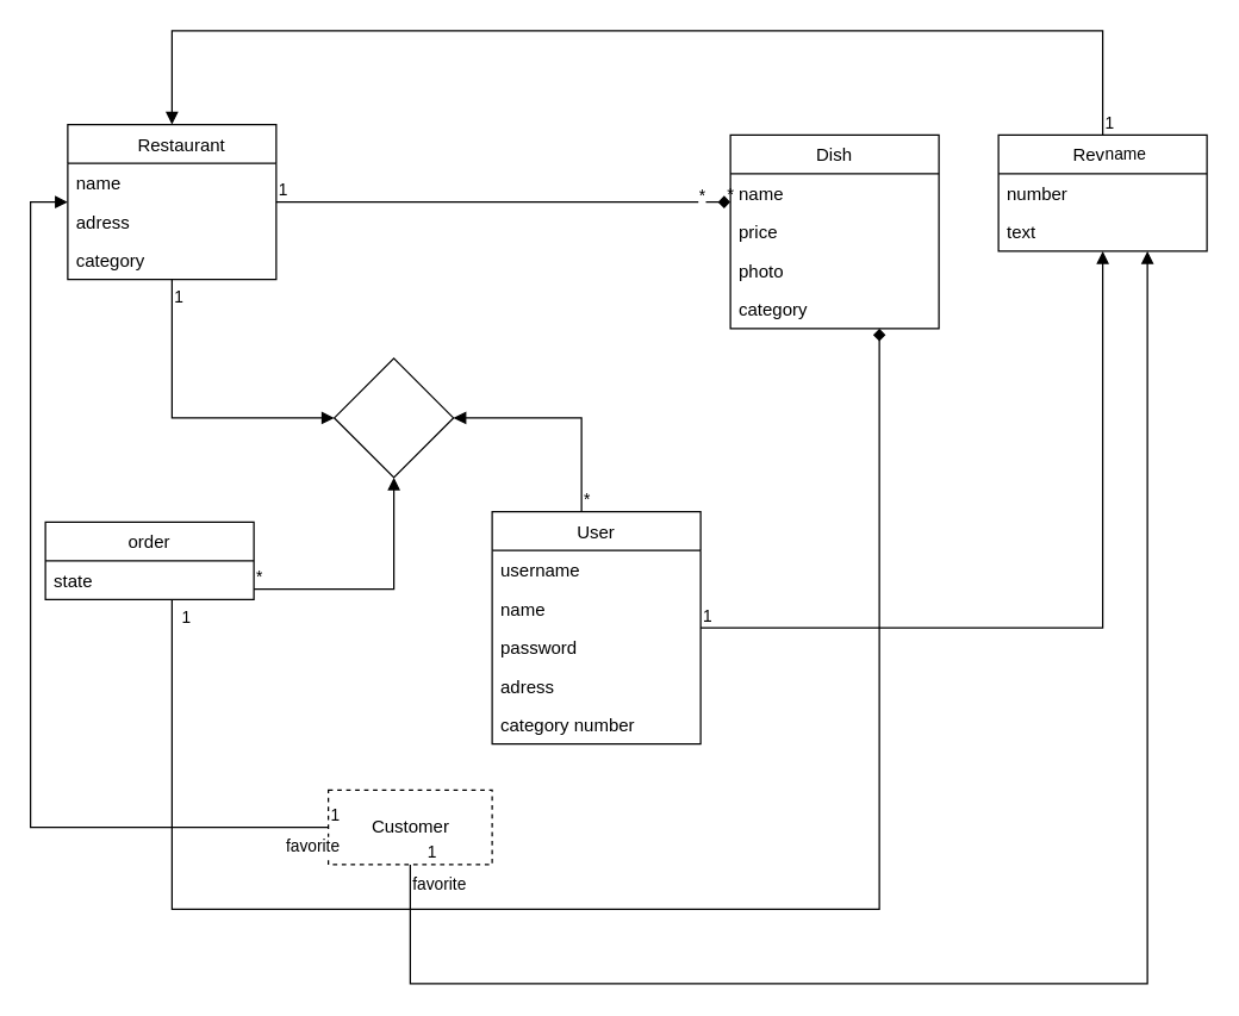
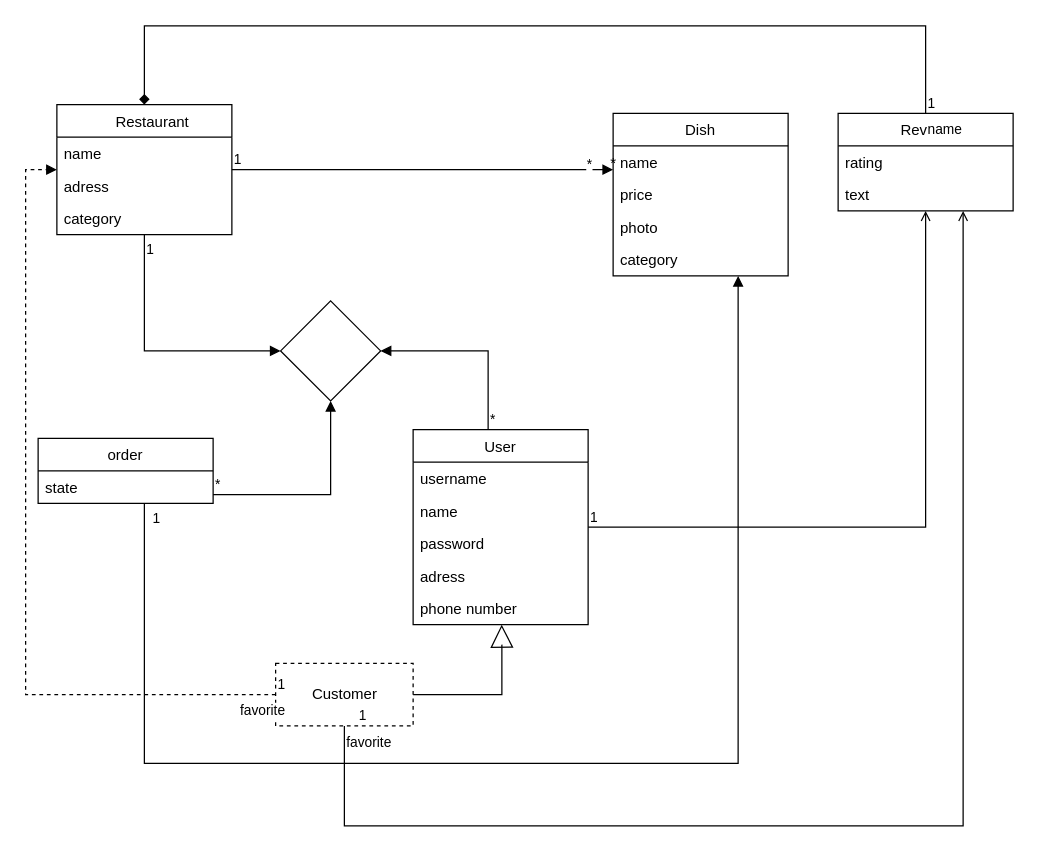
  <mxCell id="0" />
  <mxCell id="1" parent="0" />
  <mxCell id="2" value="Customer" style="html=1;dashed=1;" vertex="1" parent="1"><mxGeometry x="220" y="530" width="110" height="50" as="geometry" /></mxCell>
- <mxCell id="4" value="" style="endArrow=diamond;endFill=1;html=1;edgeStyle=orthogonalEdgeStyle;align=left;verticalAlign=top;rounded=0;" edge="1" parent="1" source="23" target="27"><mxGeometry x="-1" relative="1" as="geometry"><mxPoint x="170" y="135" as="sourcePoint" /><mxPoint x="304" y="142" as="targetPoint" /><Array as="points"><mxPoint x="420" y="135" /><mxPoint x="420" y="135" /></Array></mxGeometry></mxCell>
+ <mxCell id="3" value="" style="endArrow=block;endSize=16;endFill=0;html=1;rounded=0;" edge="1" parent="1" source="2" target="17"><mxGeometry width="160" relative="1" as="geometry"><mxPoint x="236" y="470" as="sourcePoint" /><mxPoint x="401" y="420" as="targetPoint" /><Array as="points"><mxPoint x="401" y="555" /><mxPoint x="401" y="515" /></Array></mxGeometry></mxCell>
+ <mxCell id="4" value="" style="endArrow=block;endFill=1;html=1;edgeStyle=orthogonalEdgeStyle;align=left;verticalAlign=top;rounded=0;" edge="1" parent="1" source="23" target="27"><mxGeometry x="-1" relative="1" as="geometry"><mxPoint x="170" y="135" as="sourcePoint" /><mxPoint x="304" y="142" as="targetPoint" /><Array as="points"><mxPoint x="420" y="135" /><mxPoint x="420" y="135" /></Array></mxGeometry></mxCell>
  <mxCell id="5" value="1" style="edgeLabel;resizable=0;html=1;align=left;verticalAlign=bottom;" connectable="0" vertex="1" parent="4"><mxGeometry x="-1" relative="1" as="geometry" /></mxCell>
  <mxCell id="6" value="*" style="edgeLabel;html=1;align=center;verticalAlign=middle;resizable=0;points=[];" vertex="1" connectable="0" parent="4"><mxGeometry x="0.328" y="-4" relative="1" as="geometry"><mxPoint x="82" y="-9" as="offset" /></mxGeometry></mxCell>
  <mxCell id="7" value="*" style="text;html=1;align=center;verticalAlign=middle;resizable=0;points=[];autosize=1;strokeColor=none;fillColor=none;" vertex="1" parent="1"><mxGeometry x="480" y="120" width="20" height="20" as="geometry" /></mxCell>
  <mxCell id="8" value="" style="rhombus;whiteSpace=wrap;html=1;" vertex="1" parent="1"><mxGeometry x="224" y="240" width="80" height="80" as="geometry" /></mxCell>
  <mxCell id="9" value="" style="endArrow=block;endFill=1;html=1;edgeStyle=orthogonalEdgeStyle;align=left;verticalAlign=top;rounded=0;" edge="1" parent="1" source="39" target="8"><mxGeometry x="-1" relative="1" as="geometry"><mxPoint x="170" y="395" as="sourcePoint" /><mxPoint x="490" y="340" as="targetPoint" /><Array as="points"><mxPoint x="264" y="395" /></Array></mxGeometry></mxCell>
  <mxCell id="10" value="*" style="edgeLabel;resizable=0;html=1;align=left;verticalAlign=bottom;" connectable="0" vertex="1" parent="9"><mxGeometry x="-1" relative="1" as="geometry" /></mxCell>
  <mxCell id="11" value="" style="endArrow=block;endFill=1;html=1;edgeStyle=orthogonalEdgeStyle;align=left;verticalAlign=top;rounded=0;" edge="1" parent="1" source="17" target="8"><mxGeometry x="-1" relative="1" as="geometry"><mxPoint x="390" y="370" as="sourcePoint" /><mxPoint x="490" y="340" as="targetPoint" /><Array as="points"><mxPoint x="390" y="280" /></Array></mxGeometry></mxCell>
  <mxCell id="12" value="*" style="edgeLabel;resizable=0;html=1;align=left;verticalAlign=bottom;" connectable="0" vertex="1" parent="11"><mxGeometry x="-1" relative="1" as="geometry" /></mxCell>
  <mxCell id="13" value="" style="endArrow=block;endFill=1;html=1;edgeStyle=orthogonalEdgeStyle;align=left;verticalAlign=top;rounded=0;" edge="1" parent="1" source="23" target="8"><mxGeometry x="-1" relative="1" as="geometry"><mxPoint x="115" y="160" as="sourcePoint" /><mxPoint x="490" y="340" as="targetPoint" /><Array as="points"><mxPoint x="115" y="280" /></Array></mxGeometry></mxCell>
  <mxCell id="14" value="1" style="edgeLabel;resizable=0;html=1;align=left;verticalAlign=bottom;" connectable="0" vertex="1" parent="13"><mxGeometry x="-1" relative="1" as="geometry"><mxPoint y="20" as="offset" /></mxGeometry></mxCell>
- <mxCell id="15" value="" style="endArrow=diamond;endFill=1;html=1;edgeStyle=orthogonalEdgeStyle;align=left;verticalAlign=top;rounded=0;" edge="1" parent="1" source="39" target="27"><mxGeometry x="-1" relative="1" as="geometry"><mxPoint x="115" y="450" as="sourcePoint" /><mxPoint x="590" y="160" as="targetPoint" /><Array as="points"><mxPoint x="115" y="610" /><mxPoint x="590" y="610" /></Array></mxGeometry></mxCell>
+ <mxCell id="15" value="" style="endArrow=block;endFill=1;html=1;edgeStyle=orthogonalEdgeStyle;align=left;verticalAlign=top;rounded=0;" edge="1" parent="1" source="39" target="27"><mxGeometry x="-1" relative="1" as="geometry"><mxPoint x="115" y="450" as="sourcePoint" /><mxPoint x="590" y="160" as="targetPoint" /><Array as="points"><mxPoint x="115" y="610" /><mxPoint x="590" y="610" /></Array></mxGeometry></mxCell>
  <mxCell id="16" value="1" style="edgeLabel;resizable=0;html=1;align=left;verticalAlign=bottom;" connectable="0" vertex="1" parent="15"><mxGeometry x="-1" relative="1" as="geometry"><mxPoint x="5" y="20" as="offset" /></mxGeometry></mxCell>
  <mxCell id="17" value="User" style="swimlane;fontStyle=0;childLayout=stackLayout;horizontal=1;startSize=26;fillColor=none;horizontalStack=0;resizeParent=1;resizeParentMax=0;resizeLast=0;collapsible=1;marginBottom=0;" vertex="1" parent="1"><mxGeometry x="330" y="343" width="140" height="156" as="geometry" /></mxCell>
  <mxCell id="18" value="username" style="text;strokeColor=none;fillColor=none;align=left;verticalAlign=top;spacingLeft=4;spacingRight=4;overflow=hidden;rotatable=0;points=[[0,0.5],[1,0.5]];portConstraint=eastwest;" vertex="1" parent="17"><mxGeometry y="26" width="140" height="26" as="geometry" /></mxCell>
  <mxCell id="19" value="name" style="text;strokeColor=none;fillColor=none;align=left;verticalAlign=top;spacingLeft=4;spacingRight=4;overflow=hidden;rotatable=0;points=[[0,0.5],[1,0.5]];portConstraint=eastwest;" vertex="1" parent="17"><mxGeometry y="52" width="140" height="26" as="geometry" /></mxCell>
  <mxCell id="20" value="password" style="text;strokeColor=none;fillColor=none;align=left;verticalAlign=top;spacingLeft=4;spacingRight=4;overflow=hidden;rotatable=0;points=[[0,0.5],[1,0.5]];portConstraint=eastwest;" vertex="1" parent="17"><mxGeometry y="78" width="140" height="26" as="geometry" /></mxCell>
  <mxCell id="21" value="adress" style="text;strokeColor=none;fillColor=none;align=left;verticalAlign=top;spacingLeft=4;spacingRight=4;overflow=hidden;rotatable=0;points=[[0,0.5],[1,0.5]];portConstraint=eastwest;" vertex="1" parent="17"><mxGeometry y="104" width="140" height="26" as="geometry" /></mxCell>
- <mxCell id="22" value="category number" style="text;strokeColor=none;fillColor=none;align=left;verticalAlign=top;spacingLeft=4;spacingRight=4;overflow=hidden;rotatable=0;points=[[0,0.5],[1,0.5]];portConstraint=eastwest;" vertex="1" parent="17"><mxGeometry y="130" width="140" height="26" as="geometry" /></mxCell>
+ <mxCell id="22" value="phone number" style="text;strokeColor=none;fillColor=none;align=left;verticalAlign=top;spacingLeft=4;spacingRight=4;overflow=hidden;rotatable=0;points=[[0,0.5],[1,0.5]];portConstraint=eastwest;" vertex="1" parent="17"><mxGeometry y="130" width="140" height="26" as="geometry" /></mxCell>
  <mxCell id="23" value="    Restaurant" style="swimlane;fontStyle=0;childLayout=stackLayout;horizontal=1;startSize=26;fillColor=none;horizontalStack=0;resizeParent=1;resizeParentMax=0;resizeLast=0;collapsible=1;marginBottom=0;" vertex="1" parent="1"><mxGeometry x="45" y="83" width="140" height="104" as="geometry" /></mxCell>
  <mxCell id="24" value="name" style="text;strokeColor=none;fillColor=none;align=left;verticalAlign=top;spacingLeft=4;spacingRight=4;overflow=hidden;rotatable=0;points=[[0,0.5],[1,0.5]];portConstraint=eastwest;" vertex="1" parent="23"><mxGeometry y="26" width="140" height="26" as="geometry" /></mxCell>
  <mxCell id="25" value="adress" style="text;strokeColor=none;fillColor=none;align=left;verticalAlign=top;spacingLeft=4;spacingRight=4;overflow=hidden;rotatable=0;points=[[0,0.5],[1,0.5]];portConstraint=eastwest;" vertex="1" parent="23"><mxGeometry y="52" width="140" height="26" as="geometry" /></mxCell>
  <mxCell id="26" value="category" style="text;strokeColor=none;fillColor=none;align=left;verticalAlign=top;spacingLeft=4;spacingRight=4;overflow=hidden;rotatable=0;points=[[0,0.5],[1,0.5]];portConstraint=eastwest;" vertex="1" parent="23"><mxGeometry y="78" width="140" height="26" as="geometry" /></mxCell>
  <mxCell id="27" value="Dish" style="swimlane;fontStyle=0;childLayout=stackLayout;horizontal=1;startSize=26;fillColor=none;horizontalStack=0;resizeParent=1;resizeParentMax=0;resizeLast=0;collapsible=1;marginBottom=0;" vertex="1" parent="1"><mxGeometry x="490" y="90" width="140" height="130" as="geometry" /></mxCell>
  <mxCell id="28" value="name" style="text;strokeColor=none;fillColor=none;align=left;verticalAlign=top;spacingLeft=4;spacingRight=4;overflow=hidden;rotatable=0;points=[[0,0.5],[1,0.5]];portConstraint=eastwest;" vertex="1" parent="27"><mxGeometry y="26" width="140" height="26" as="geometry" /></mxCell>
  <mxCell id="29" value="price" style="text;strokeColor=none;fillColor=none;align=left;verticalAlign=top;spacingLeft=4;spacingRight=4;overflow=hidden;rotatable=0;points=[[0,0.5],[1,0.5]];portConstraint=eastwest;" vertex="1" parent="27"><mxGeometry y="52" width="140" height="26" as="geometry" /></mxCell>
  <mxCell id="30" value="photo" style="text;strokeColor=none;fillColor=none;align=left;verticalAlign=top;spacingLeft=4;spacingRight=4;overflow=hidden;rotatable=0;points=[[0,0.5],[1,0.5]];portConstraint=eastwest;" vertex="1" parent="27"><mxGeometry y="78" width="140" height="26" as="geometry" /></mxCell>
  <mxCell id="31" value="category" style="text;strokeColor=none;fillColor=none;align=left;verticalAlign=top;spacingLeft=4;spacingRight=4;overflow=hidden;rotatable=0;points=[[0,0.5],[1,0.5]];portConstraint=eastwest;" vertex="1" parent="27"><mxGeometry y="104" width="140" height="26" as="geometry" /></mxCell>
  <mxCell id="32" value="Review" style="swimlane;fontStyle=0;childLayout=stackLayout;horizontal=1;startSize=26;fillColor=none;horizontalStack=0;resizeParent=1;resizeParentMax=0;resizeLast=0;collapsible=1;marginBottom=0;" vertex="1" parent="1"><mxGeometry x="670" y="90" width="140" height="78" as="geometry" /></mxCell>
- <mxCell id="33" value="number" style="text;strokeColor=none;fillColor=none;align=left;verticalAlign=top;spacingLeft=4;spacingRight=4;overflow=hidden;rotatable=0;points=[[0,0.5],[1,0.5]];portConstraint=eastwest;" vertex="1" parent="32"><mxGeometry y="26" width="140" height="26" as="geometry" /></mxCell>
+ <mxCell id="33" value="rating" style="text;strokeColor=none;fillColor=none;align=left;verticalAlign=top;spacingLeft=4;spacingRight=4;overflow=hidden;rotatable=0;points=[[0,0.5],[1,0.5]];portConstraint=eastwest;" vertex="1" parent="32"><mxGeometry y="26" width="140" height="26" as="geometry" /></mxCell>
  <mxCell id="34" value="text" style="text;strokeColor=none;fillColor=none;align=left;verticalAlign=top;spacingLeft=4;spacingRight=4;overflow=hidden;rotatable=0;points=[[0,0.5],[1,0.5]];portConstraint=eastwest;" vertex="1" parent="32"><mxGeometry y="52" width="140" height="26" as="geometry" /></mxCell>
- <mxCell id="35" value="" style="endArrow=block;endFill=1;html=1;edgeStyle=orthogonalEdgeStyle;align=left;verticalAlign=top;rounded=0;" edge="1" parent="1" source="17" target="32"><mxGeometry x="-1" relative="1" as="geometry"><mxPoint x="-170" y="410" as="sourcePoint" /><mxPoint x="-10" y="410" as="targetPoint" /></mxGeometry></mxCell>
+ <mxCell id="35" value="" style="endArrow=open;endFill=1;html=1;edgeStyle=orthogonalEdgeStyle;align=left;verticalAlign=top;rounded=0;" edge="1" parent="1" source="17" target="32"><mxGeometry x="-1" relative="1" as="geometry"><mxPoint x="-170" y="410" as="sourcePoint" /><mxPoint x="-10" y="410" as="targetPoint" /></mxGeometry></mxCell>
  <mxCell id="36" value="1" style="edgeLabel;resizable=0;html=1;align=left;verticalAlign=bottom;" connectable="0" vertex="1" parent="35"><mxGeometry x="-1" relative="1" as="geometry" /></mxCell>
- <mxCell id="37" value="name" style="endArrow=block;endFill=1;html=1;edgeStyle=orthogonalEdgeStyle;align=left;verticalAlign=top;rounded=0;" edge="1" parent="1" source="32" target="23"><mxGeometry x="-1" relative="1" as="geometry"><mxPoint x="-140" y="390" as="sourcePoint" /><mxPoint x="20" y="390" as="targetPoint" /><Array as="points"><mxPoint x="740" y="20" /><mxPoint x="115" y="20" /></Array></mxGeometry></mxCell>
+ <mxCell id="37" value="name" style="endArrow=diamond;endFill=1;html=1;edgeStyle=orthogonalEdgeStyle;align=left;verticalAlign=top;rounded=0;" edge="1" parent="1" source="32" target="23"><mxGeometry x="-1" relative="1" as="geometry"><mxPoint x="-140" y="390" as="sourcePoint" /><mxPoint x="20" y="390" as="targetPoint" /><Array as="points"><mxPoint x="740" y="20" /><mxPoint x="115" y="20" /></Array></mxGeometry></mxCell>
  <mxCell id="38" value="1" style="edgeLabel;resizable=0;html=1;align=left;verticalAlign=bottom;" connectable="0" vertex="1" parent="37"><mxGeometry x="-1" relative="1" as="geometry" /></mxCell>
  <mxCell id="39" value="order" style="swimlane;fontStyle=0;childLayout=stackLayout;horizontal=1;startSize=26;fillColor=none;horizontalStack=0;resizeParent=1;resizeParentMax=0;resizeLast=0;collapsible=1;marginBottom=0;" vertex="1" parent="1"><mxGeometry x="30" y="350" width="140" height="52" as="geometry" /></mxCell>
  <mxCell id="40" value="state" style="text;strokeColor=none;fillColor=none;align=left;verticalAlign=top;spacingLeft=4;spacingRight=4;overflow=hidden;rotatable=0;points=[[0,0.5],[1,0.5]];portConstraint=eastwest;" vertex="1" parent="39"><mxGeometry y="26" width="140" height="26" as="geometry" /></mxCell>
- <mxCell id="41" value="favorite" style="endArrow=block;endFill=1;html=1;edgeStyle=orthogonalEdgeStyle;align=left;verticalAlign=top;rounded=0;" edge="1" parent="1" source="2" target="23"><mxGeometry x="-0.907" relative="1" as="geometry"><mxPoint x="-160" y="490" as="sourcePoint" /><mxPoint y="490" as="targetPoint" x="0" /><Array as="points"><mxPoint x="20" y="555" /><mxPoint x="20" y="135" /></Array><mxPoint as="offset" /></mxGeometry></mxCell>
+ <mxCell id="41" value="favorite" style="endArrow=block;endFill=1;html=1;edgeStyle=orthogonalEdgeStyle;align=left;verticalAlign=top;rounded=0;dashed=1;" edge="1" parent="1" source="2" target="23"><mxGeometry x="-0.907" relative="1" as="geometry"><mxPoint x="-160" y="490" as="sourcePoint" /><mxPoint y="490" as="targetPoint" x="0" /><Array as="points"><mxPoint x="20" y="555" /><mxPoint x="20" y="135" /></Array><mxPoint as="offset" /></mxGeometry></mxCell>
  <mxCell id="42" value="1" style="edgeLabel;resizable=0;html=1;align=left;verticalAlign=bottom;" connectable="0" vertex="1" parent="41"><mxGeometry x="-1" relative="1" as="geometry" /></mxCell>
- <mxCell id="43" value="favorite" style="endArrow=block;endFill=1;html=1;edgeStyle=orthogonalEdgeStyle;align=left;verticalAlign=top;rounded=0;" edge="1" parent="1" source="2" target="32"><mxGeometry x="-1" relative="1" as="geometry"><mxPoint x="370" y="650" as="sourcePoint" /><mxPoint x="530" y="650" as="targetPoint" /><Array as="points"><mxPoint x="275" y="660" /><mxPoint x="770" y="660" /></Array></mxGeometry></mxCell>
+ <mxCell id="43" value="favorite" style="endArrow=open;endFill=1;html=1;edgeStyle=orthogonalEdgeStyle;align=left;verticalAlign=top;rounded=0;" edge="1" parent="1" source="2" target="32"><mxGeometry x="-1" relative="1" as="geometry"><mxPoint x="370" y="650" as="sourcePoint" /><mxPoint x="530" y="650" as="targetPoint" /><Array as="points"><mxPoint x="275" y="660" /><mxPoint x="770" y="660" /></Array></mxGeometry></mxCell>
  <mxCell id="44" value="1" style="edgeLabel;resizable=0;html=1;align=left;verticalAlign=bottom;" connectable="0" vertex="1" parent="43"><mxGeometry x="-1" relative="1" as="geometry"><mxPoint x="10" as="offset" /></mxGeometry></mxCell>
